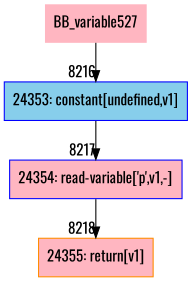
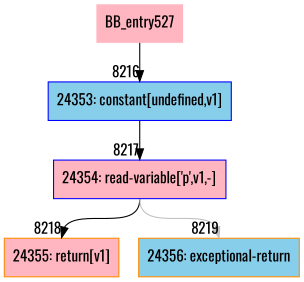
  digraph {
    fontname=Oswald
    rankdir=TD
    node [color=darkorange fillcolor=lightpink fontname=Oswald shape=record style=filled]
    edge [fontname=Oswald headport=n style=solid tailport=s]
-   BB_entry527 [shape=none label=BB_variable527]
+   BB_entry527 [shape=none]
    n2 [color=blue fillcolor=skyblue label="{24353: constant[undefined,v1]}"]
    n3 [color=blue label="{24354: read-variable['p',v1,-]}"]
    n4 [label="{24355: return[v1]}"]
+   n5 [fillcolor=skyblue label="{24356: exceptional-return}"]
    BB_entry527 -> n2 [headlabel="    8216"]
    n2 -> n3 [headlabel="      8217"]
    n3 -> n4 [headlabel="      8218"]
+   n3 -> n5 [color=gray headlabel="      8219"]
  }
